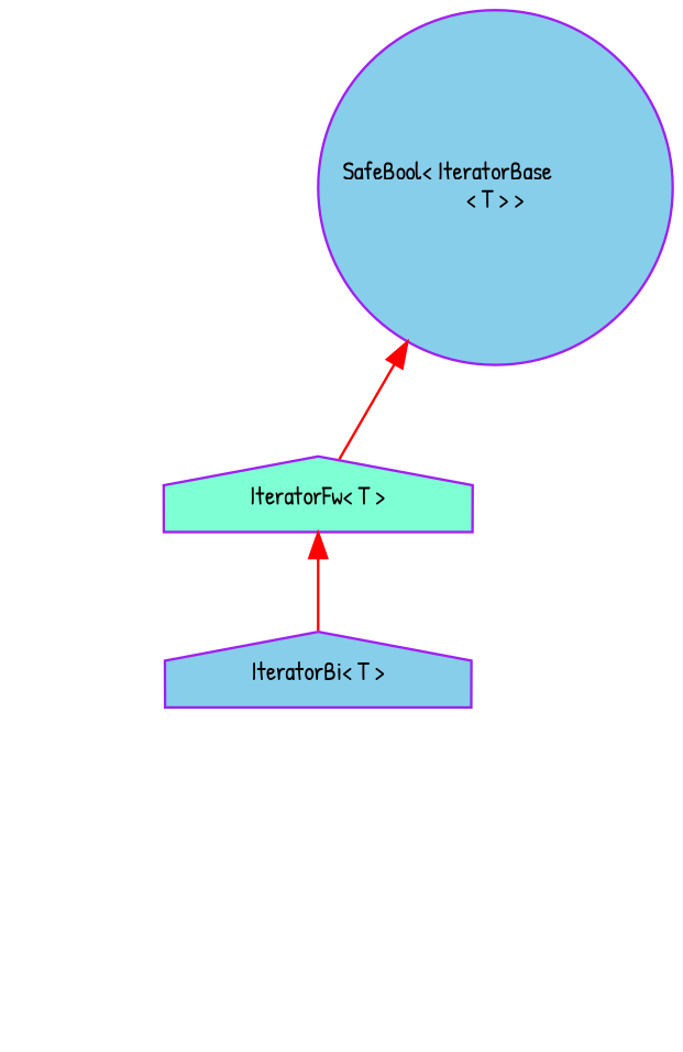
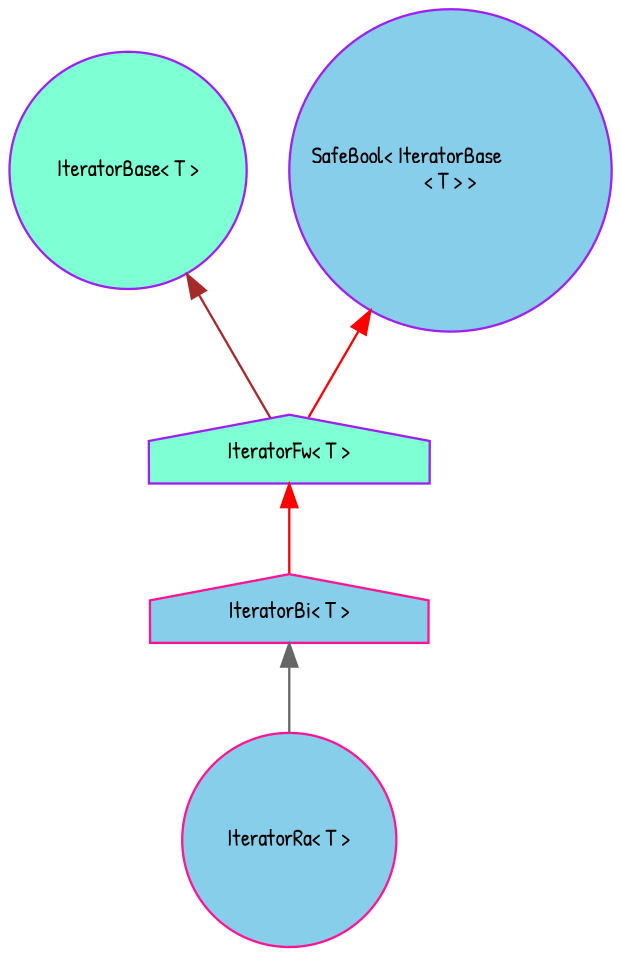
  digraph {
    fontname="Patrick Hand"
    node [color=purple fillcolor=skyblue fontname="Patrick Hand" fontsize=10 shape=circle style=filled]
    edge [color=red dir=back fontname="Patrick Hand" fontsize=10 labelfontname=Helvetica labelfontsize=10 style=solid]
    n1 [fillcolor=aquamarine fontcolor=black height=0.2 label="IteratorFw\< T \>" shape=house width=0.4]
-   n2 [height=0.2 label="IteratorBi\< T \>" shape=house width=0.4]
+   n2 [color=deeppink height=0.2 label="IteratorBi\< T \>" shape=house width=0.4]
+   n3 [color=deeppink height=0.2 label="IteratorRa\< T \>" width=0.4]
+   n4 [fillcolor=aquamarine height=0.2 label="IteratorBase\< T \>" width=0.4]
    n5 [height=0.2 label="SafeBool\< IteratorBase\l\< T \> \>" width=0.4]
    n1 -> n2
+   n2 -> n3 [color=gray40]
+   n4 -> n1 [color=brown]
    n5 -> n1
  }
